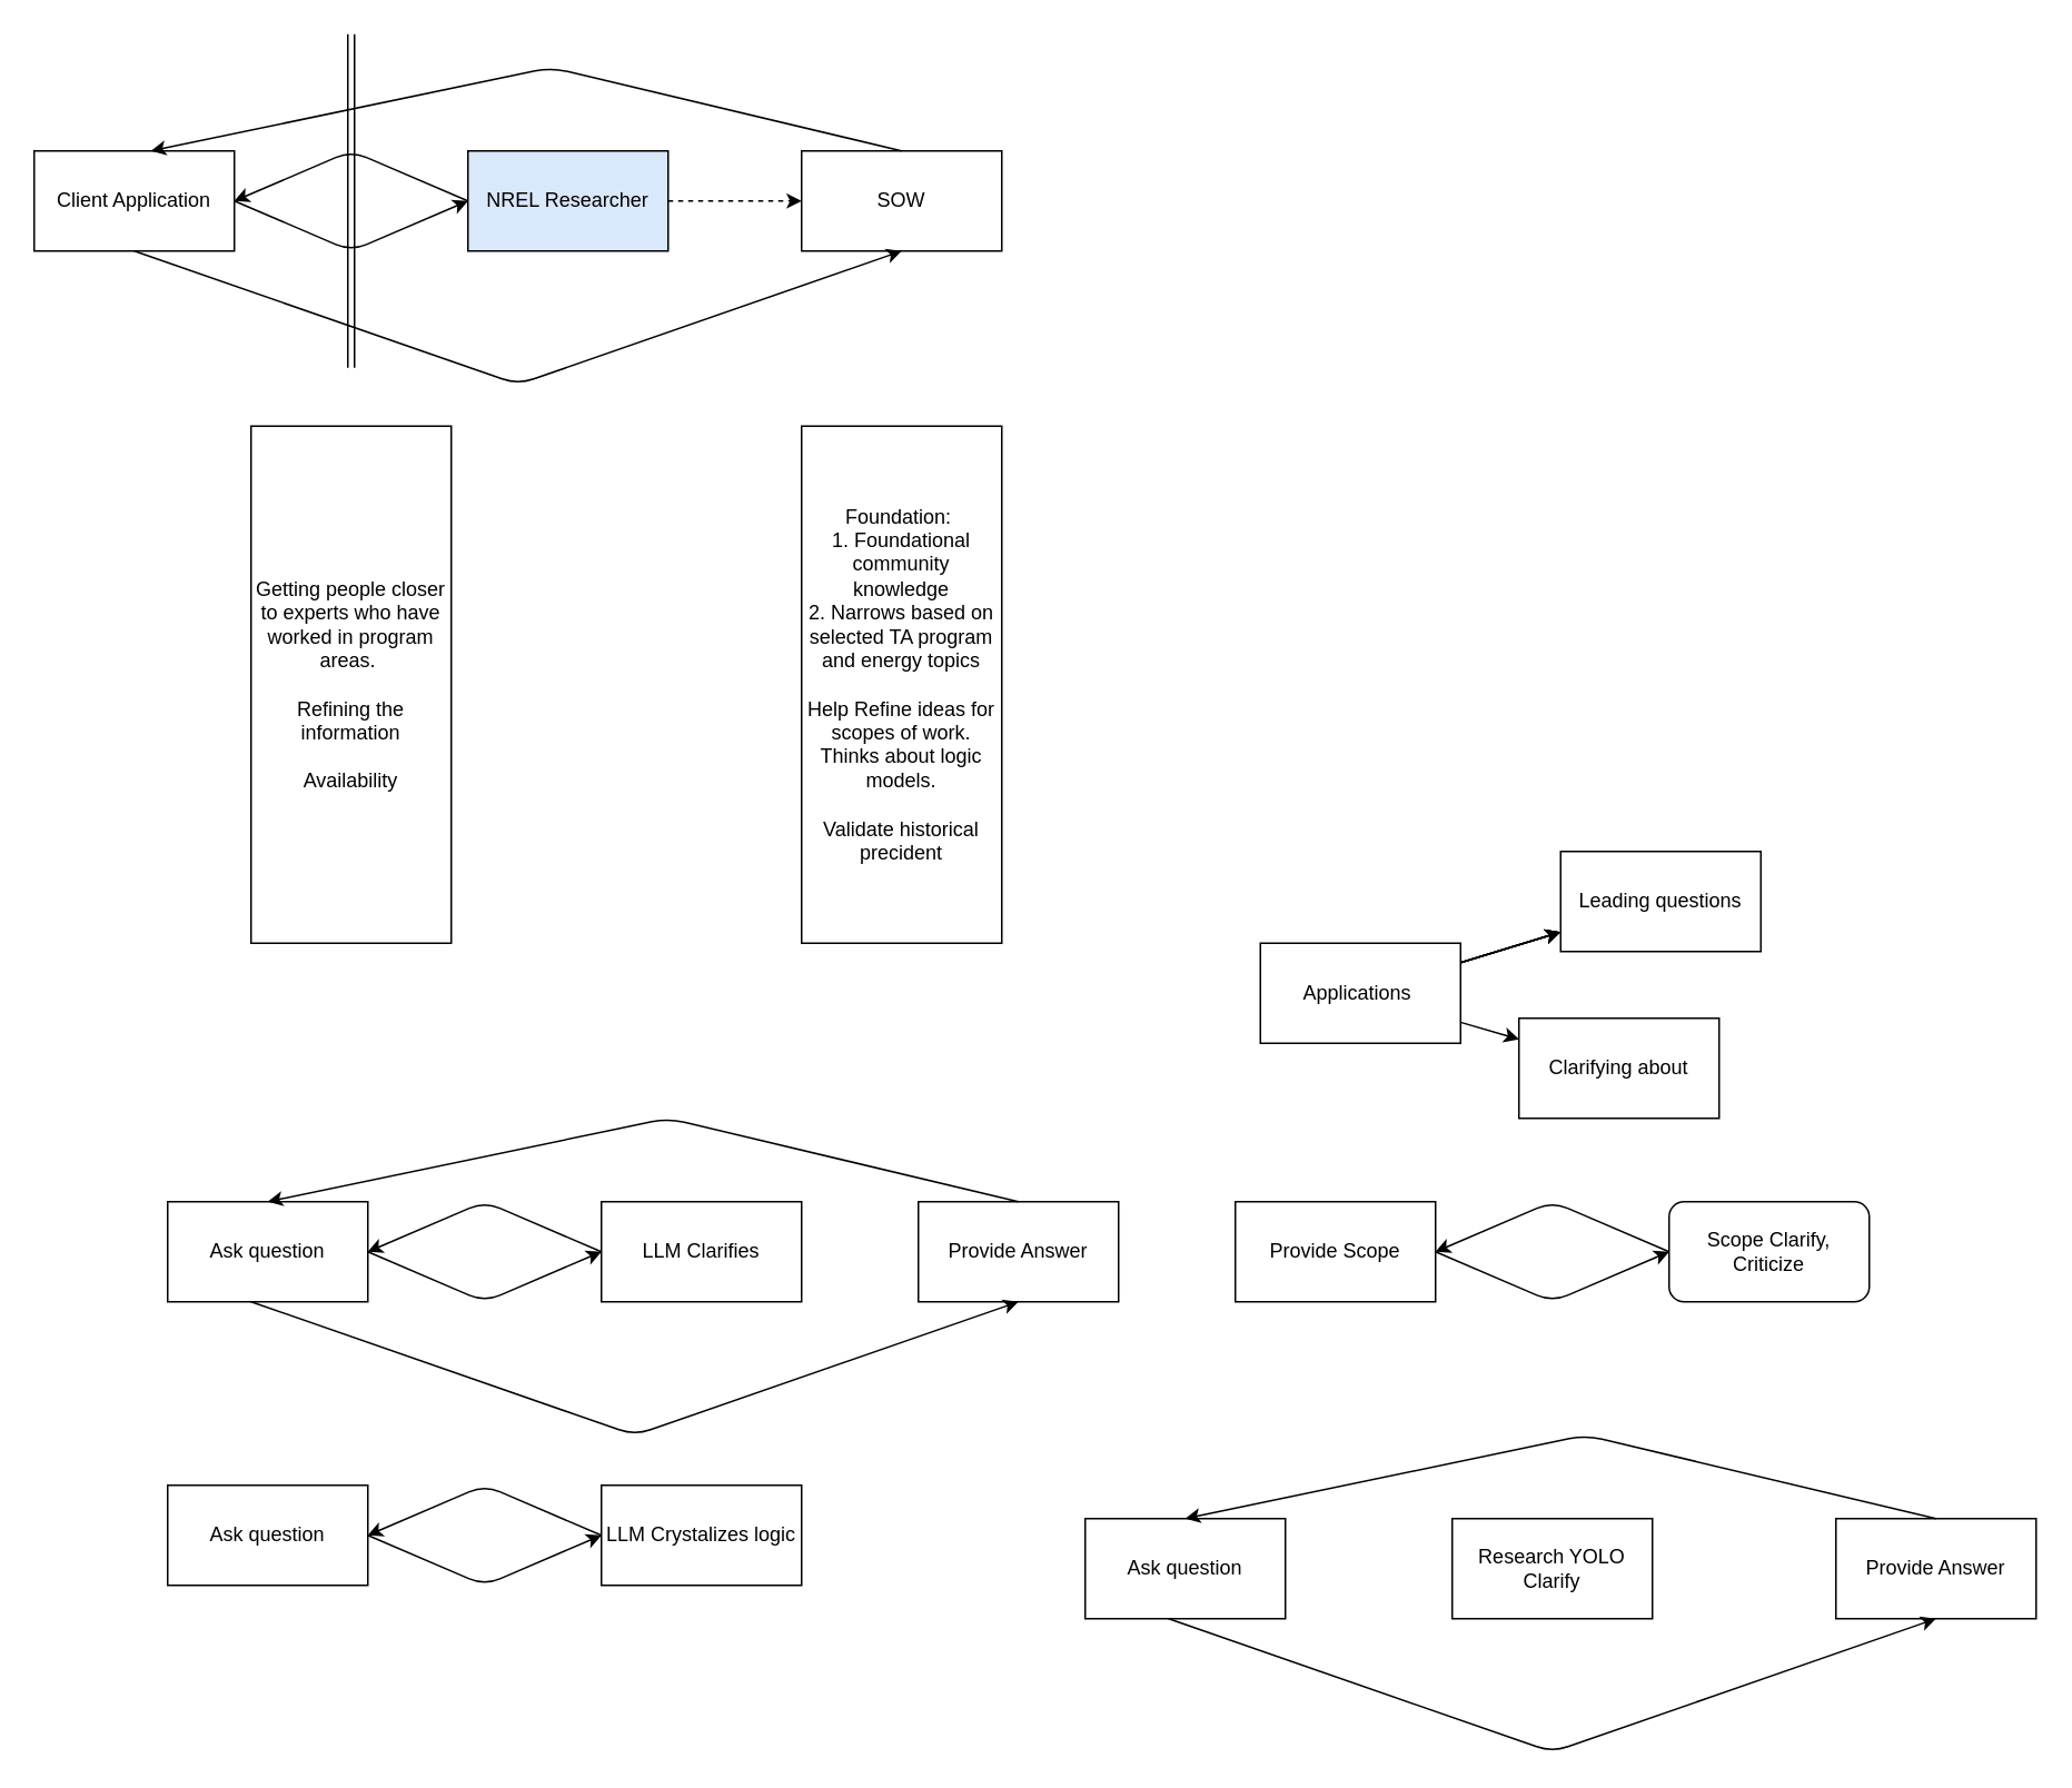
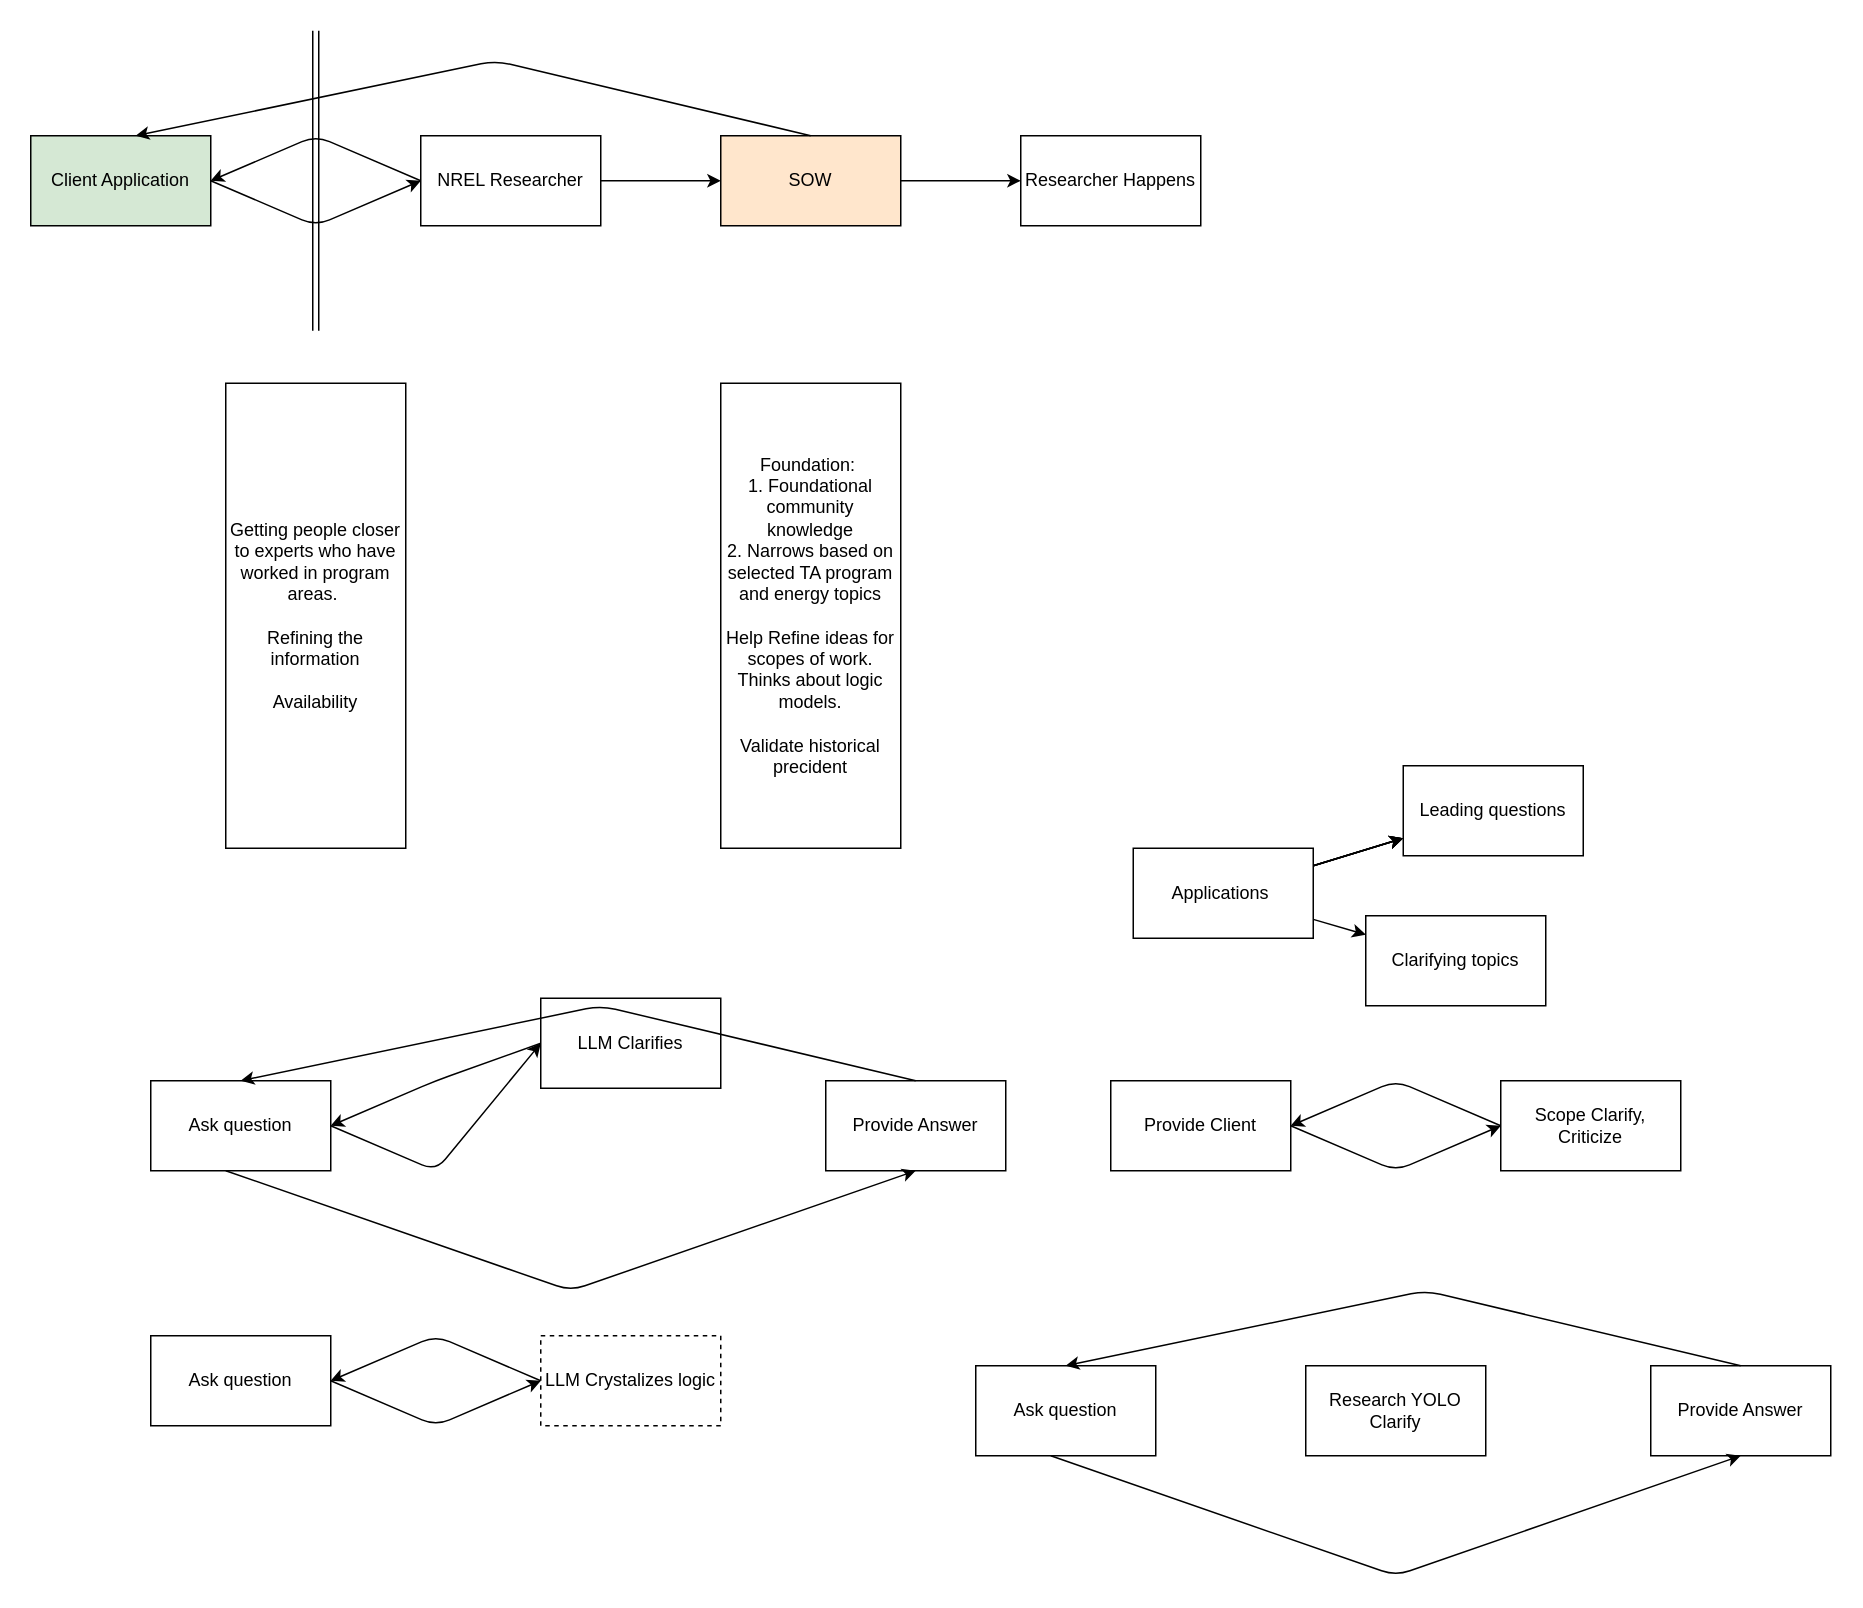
  <mxCell id="0" />
  <mxCell id="1" parent="0" />
  <mxCell id="2" value="" style="edgeStyle=none;html=1;entryX=0;entryY=0.5;entryDx=0;entryDy=0;exitX=1;exitY=0.5;exitDx=0;exitDy=0;" edge="1" parent="1" source="3" target="7"><mxGeometry relative="1" as="geometry"><mxPoint x="220" y="120" as="targetPoint" /><Array as="points"><mxPoint x="210" y="150" /></Array></mxGeometry></mxCell>
- <mxCell id="3" value="Client Application" style="whiteSpace=wrap;html=1;" vertex="1" parent="1"><mxGeometry x="20" y="90" width="120" height="60" as="geometry" /></mxCell>
+ <mxCell id="3" value="Client Application" style="whiteSpace=wrap;html=1;fillColor=#d5e8d4;" vertex="1" parent="1"><mxGeometry x="20" y="90" width="120" height="60" as="geometry" /></mxCell>
  <mxCell id="4" value="" style="edgeStyle=orthogonalEdgeStyle;orthogonalLoop=1;jettySize=auto;html=1;shape=link;" edge="1" parent="1"><mxGeometry width="80" relative="1" as="geometry"><mxPoint x="210" y="20" as="sourcePoint" /><mxPoint x="210" y="220" as="targetPoint" /></mxGeometry></mxCell>
- <mxCell id="5" value="" style="edgeStyle=none;html=1;dashed=1;" edge="1" parent="1" source="7" target="9"><mxGeometry relative="1" as="geometry" /></mxCell>
+ <mxCell id="5" value="" style="edgeStyle=none;html=1;" edge="1" parent="1" source="7" target="9"><mxGeometry relative="1" as="geometry" /></mxCell>
  <mxCell id="6" value="" style="edgeStyle=none;html=1;entryX=1;entryY=0.5;entryDx=0;entryDy=0;exitX=0;exitY=0.5;exitDx=0;exitDy=0;" edge="1" parent="1" source="7" target="3"><mxGeometry relative="1" as="geometry"><mxPoint x="200" y="120" as="targetPoint" /><Array as="points"><mxPoint x="210" y="90" /></Array></mxGeometry></mxCell>
- <mxCell id="7" value="NREL Researcher" style="whiteSpace=wrap;html=1;fillColor=#dae8fc;" vertex="1" parent="1"><mxGeometry x="280" y="90" width="120" height="60" as="geometry" /></mxCell>
- <mxCell id="9" value="SOW" style="whiteSpace=wrap;html=1;" vertex="1" parent="1"><mxGeometry x="480" y="90" width="120" height="60" as="geometry" /></mxCell>
+ <mxCell id="7" value="NREL Researcher" style="whiteSpace=wrap;html=1;" vertex="1" parent="1"><mxGeometry x="280" y="90" width="120" height="60" as="geometry" /></mxCell>
+ <mxCell id="8" value="" style="edgeStyle=none;html=1;" edge="1" parent="1" source="9" target="12"><mxGeometry relative="1" as="geometry" /></mxCell>
+ <mxCell id="9" value="SOW" style="whiteSpace=wrap;html=1;fillColor=#ffe6cc;" vertex="1" parent="1"><mxGeometry x="480" y="90" width="120" height="60" as="geometry" /></mxCell>
  <mxCell id="10" value="" style="edgeStyle=none;html=1;entryX=1;entryY=0.5;entryDx=0;entryDy=0;exitX=0.5;exitY=0;exitDx=0;exitDy=0;" edge="1" parent="1" source="9"><mxGeometry relative="1" as="geometry"><mxPoint x="230" y="90" as="sourcePoint" /><mxPoint x="90" y="90" as="targetPoint" /><Array as="points"><mxPoint x="330" y="40" /></Array></mxGeometry></mxCell>
- <mxCell id="11" value="" style="edgeStyle=none;html=1;exitX=0.5;exitY=1;exitDx=0;exitDy=0;entryX=0.5;entryY=1;entryDx=0;entryDy=0;" edge="1" parent="1" source="3" target="9"><mxGeometry relative="1" as="geometry"><mxPoint x="540" y="150" as="sourcePoint" /><mxPoint x="560" y="230" as="targetPoint" /><Array as="points"><mxPoint x="310" y="230" /></Array></mxGeometry></mxCell>
+ <mxCell id="12" value="Researcher Happens" style="whiteSpace=wrap;html=1;" vertex="1" parent="1"><mxGeometry x="680" y="90" width="120" height="60" as="geometry" /></mxCell>
  <mxCell id="13" value="Getting people closer to experts who have worked in program areas.&amp;nbsp;&lt;div&gt;&lt;br&gt;&lt;/div&gt;&lt;div&gt;Refining the information&lt;/div&gt;&lt;div&gt;&lt;br&gt;&lt;/div&gt;&lt;div&gt;Availability&lt;/div&gt;" style="whiteSpace=wrap;html=1;" vertex="1" parent="1"><mxGeometry x="150" y="255" width="120" height="310" as="geometry" /></mxCell>
  <mxCell id="14" value="&lt;div&gt;&lt;span style=&quot;background-color: transparent;&quot;&gt;Foundation:&amp;nbsp;&lt;/span&gt;&lt;/div&gt;&lt;div&gt;&lt;span style=&quot;background-color: transparent;&quot;&gt;1. Foundational community knowledge&lt;/span&gt;&lt;/div&gt;&lt;div&gt;&lt;span style=&quot;background-color: transparent;&quot;&gt;2. Narrows based on selected TA program and energy topics&lt;/span&gt;&lt;/div&gt;&lt;div&gt;&lt;span style=&quot;background-color: transparent;&quot;&gt;&lt;br&gt;&lt;/span&gt;&lt;/div&gt;&lt;span style=&quot;background-color: transparent;&quot;&gt;Help Refine ideas for scopes of work. Thinks about logic models.&lt;/span&gt;&lt;div&gt;&lt;div&gt;&lt;br&gt;&lt;/div&gt;&lt;div&gt;Validate historical precident&lt;/div&gt;&lt;/div&gt;" style="whiteSpace=wrap;html=1;" vertex="1" parent="1"><mxGeometry x="480" y="255" width="120" height="310" as="geometry" /></mxCell>
  <mxCell id="15" value="" style="edgeStyle=none;html=1;entryX=0;entryY=0.5;entryDx=0;entryDy=0;exitX=1;exitY=0.5;exitDx=0;exitDy=0;" edge="1" parent="1" source="16" target="18"><mxGeometry relative="1" as="geometry"><mxPoint x="300" y="750" as="targetPoint" /><Array as="points"><mxPoint x="290" y="780" /></Array></mxGeometry></mxCell>
  <mxCell id="16" value="Ask question" style="whiteSpace=wrap;html=1;" vertex="1" parent="1"><mxGeometry x="100" y="720" width="120" height="60" as="geometry" /></mxCell>
  <mxCell id="17" value="" style="edgeStyle=none;html=1;entryX=1;entryY=0.5;entryDx=0;entryDy=0;exitX=0;exitY=0.5;exitDx=0;exitDy=0;" edge="1" parent="1" source="18" target="16"><mxGeometry relative="1" as="geometry"><mxPoint x="280" y="750" as="targetPoint" /><Array as="points"><mxPoint x="290" y="720" /></Array></mxGeometry></mxCell>
- <mxCell id="18" value="LLM Clarifies" style="whiteSpace=wrap;html=1;" vertex="1" parent="1"><mxGeometry x="360" y="720" width="120" height="60" as="geometry" /></mxCell>
+ <mxCell id="18" value="LLM Clarifies" style="whiteSpace=wrap;html=1;" vertex="1" parent="1"><mxGeometry x="360" y="665" width="120" height="60" as="geometry" /></mxCell>
  <mxCell id="19" value="Provide Answer" style="whiteSpace=wrap;html=1;" vertex="1" parent="1"><mxGeometry x="550" y="720" width="120" height="60" as="geometry" /></mxCell>
  <mxCell id="20" value="" style="edgeStyle=none;html=1;entryX=1;entryY=0.5;entryDx=0;entryDy=0;exitX=0.5;exitY=0;exitDx=0;exitDy=0;" edge="1" parent="1" source="19"><mxGeometry relative="1" as="geometry"><mxPoint x="300" y="720" as="sourcePoint" /><mxPoint x="160" y="720" as="targetPoint" /><Array as="points"><mxPoint x="400" y="670" /></Array></mxGeometry></mxCell>
  <mxCell id="21" value="" style="edgeStyle=none;html=1;exitX=0.5;exitY=1;exitDx=0;exitDy=0;entryX=0.5;entryY=1;entryDx=0;entryDy=0;" edge="1" parent="1" target="19"><mxGeometry relative="1" as="geometry"><mxPoint x="150" y="780" as="sourcePoint" /><mxPoint x="630" y="860" as="targetPoint" /><Array as="points"><mxPoint x="380" y="860" /></Array></mxGeometry></mxCell>
  <mxCell id="22" value="" style="edgeStyle=none;html=1;" edge="1" parent="1" source="27" target="41"><mxGeometry relative="1" as="geometry" /></mxCell>
  <mxCell id="23" value="" style="edgeStyle=none;html=1;" edge="1" parent="1" source="27" target="41"><mxGeometry relative="1" as="geometry" /></mxCell>
  <mxCell id="24" value="" style="edgeStyle=none;html=1;" edge="1" parent="1" source="27" target="41"><mxGeometry relative="1" as="geometry" /></mxCell>
  <mxCell id="25" value="" style="edgeStyle=none;html=1;" edge="1" parent="1" source="27" target="41"><mxGeometry relative="1" as="geometry" /></mxCell>
  <mxCell id="26" value="" style="edgeStyle=none;html=1;" edge="1" parent="1" source="27" target="42"><mxGeometry relative="1" as="geometry" /></mxCell>
  <mxCell id="27" value="Applications&amp;nbsp;" style="whiteSpace=wrap;html=1;" vertex="1" parent="1"><mxGeometry x="755" y="565" width="120" height="60" as="geometry" /></mxCell>
  <mxCell id="28" value="" style="edgeStyle=none;html=1;entryX=0;entryY=0.5;entryDx=0;entryDy=0;exitX=1;exitY=0.5;exitDx=0;exitDy=0;" edge="1" parent="1" source="29" target="31"><mxGeometry relative="1" as="geometry"><mxPoint x="300" y="920" as="targetPoint" /><Array as="points"><mxPoint x="290" y="950" /></Array></mxGeometry></mxCell>
  <mxCell id="29" value="Ask question" style="whiteSpace=wrap;html=1;" vertex="1" parent="1"><mxGeometry x="100" y="890" width="120" height="60" as="geometry" /></mxCell>
  <mxCell id="30" value="" style="edgeStyle=none;html=1;entryX=1;entryY=0.5;entryDx=0;entryDy=0;exitX=0;exitY=0.5;exitDx=0;exitDy=0;" edge="1" parent="1" source="31" target="29"><mxGeometry relative="1" as="geometry"><mxPoint x="280" y="920" as="targetPoint" /><Array as="points"><mxPoint x="290" y="890" /></Array></mxGeometry></mxCell>
- <mxCell id="31" value="LLM Crystalizes logic" style="whiteSpace=wrap;html=1;" vertex="1" parent="1"><mxGeometry x="360" y="890" width="120" height="60" as="geometry" /></mxCell>
+ <mxCell id="31" value="LLM Crystalizes logic" style="whiteSpace=wrap;html=1;dashed=1;" vertex="1" parent="1"><mxGeometry x="360" y="890" width="120" height="60" as="geometry" /></mxCell>
  <mxCell id="32" value="" style="edgeStyle=none;html=1;entryX=0;entryY=0.5;entryDx=0;entryDy=0;exitX=1;exitY=0.5;exitDx=0;exitDy=0;" edge="1" parent="1" source="33" target="35"><mxGeometry relative="1" as="geometry"><mxPoint x="940" y="750" as="targetPoint" /><Array as="points"><mxPoint x="930" y="780" /></Array></mxGeometry></mxCell>
- <mxCell id="33" value="Provide Scope" style="whiteSpace=wrap;html=1;" vertex="1" parent="1"><mxGeometry x="740" y="720" width="120" height="60" as="geometry" /></mxCell>
+ <mxCell id="33" value="Provide Client" style="whiteSpace=wrap;html=1;" vertex="1" parent="1"><mxGeometry x="740" y="720" width="120" height="60" as="geometry" /></mxCell>
  <mxCell id="34" value="" style="edgeStyle=none;html=1;entryX=1;entryY=0.5;entryDx=0;entryDy=0;exitX=0;exitY=0.5;exitDx=0;exitDy=0;" edge="1" parent="1" source="35" target="33"><mxGeometry relative="1" as="geometry"><mxPoint x="920" y="750" as="targetPoint" /><Array as="points"><mxPoint x="930" y="720" /></Array></mxGeometry></mxCell>
- <mxCell id="35" value="Scope Clarify, Criticize" style="whiteSpace=wrap;html=1;rounded=1;" vertex="1" parent="1"><mxGeometry x="1000" y="720" width="120" height="60" as="geometry" /></mxCell>
+ <mxCell id="35" value="Scope Clarify, Criticize" style="whiteSpace=wrap;html=1;" vertex="1" parent="1"><mxGeometry x="1000" y="720" width="120" height="60" as="geometry" /></mxCell>
  <mxCell id="36" value="Ask question" style="whiteSpace=wrap;html=1;" vertex="1" parent="1"><mxGeometry x="650" y="910" width="120" height="60" as="geometry" /></mxCell>
  <mxCell id="37" value="Provide Answer" style="whiteSpace=wrap;html=1;" vertex="1" parent="1"><mxGeometry x="1100" y="910" width="120" height="60" as="geometry" /></mxCell>
  <mxCell id="38" value="" style="edgeStyle=none;html=1;entryX=1;entryY=0.5;entryDx=0;entryDy=0;exitX=0.5;exitY=0;exitDx=0;exitDy=0;" edge="1" parent="1" source="37"><mxGeometry relative="1" as="geometry"><mxPoint x="850" y="910" as="sourcePoint" /><mxPoint x="710" y="910" as="targetPoint" /><Array as="points"><mxPoint x="950" y="860" /></Array></mxGeometry></mxCell>
  <mxCell id="39" value="" style="edgeStyle=none;html=1;exitX=0.5;exitY=1;exitDx=0;exitDy=0;entryX=0.5;entryY=1;entryDx=0;entryDy=0;" edge="1" parent="1" target="37"><mxGeometry relative="1" as="geometry"><mxPoint x="700" y="970" as="sourcePoint" /><mxPoint x="1180" y="1050" as="targetPoint" /><Array as="points"><mxPoint x="930" y="1050" /></Array></mxGeometry></mxCell>
  <mxCell id="40" value="Research YOLO Clarify" style="whiteSpace=wrap;html=1;" vertex="1" parent="1"><mxGeometry x="870" y="910" width="120" height="60" as="geometry" /></mxCell>
  <mxCell id="41" value="Leading questions" style="whiteSpace=wrap;html=1;" vertex="1" parent="1"><mxGeometry x="935" y="510" width="120" height="60" as="geometry" /></mxCell>
- <mxCell id="42" value="Clarifying about" style="whiteSpace=wrap;html=1;" vertex="1" parent="1"><mxGeometry x="910" y="610" width="120" height="60" as="geometry" /></mxCell>
+ <mxCell id="42" value="Clarifying topics" style="whiteSpace=wrap;html=1;" vertex="1" parent="1"><mxGeometry x="910" y="610" width="120" height="60" as="geometry" /></mxCell>
